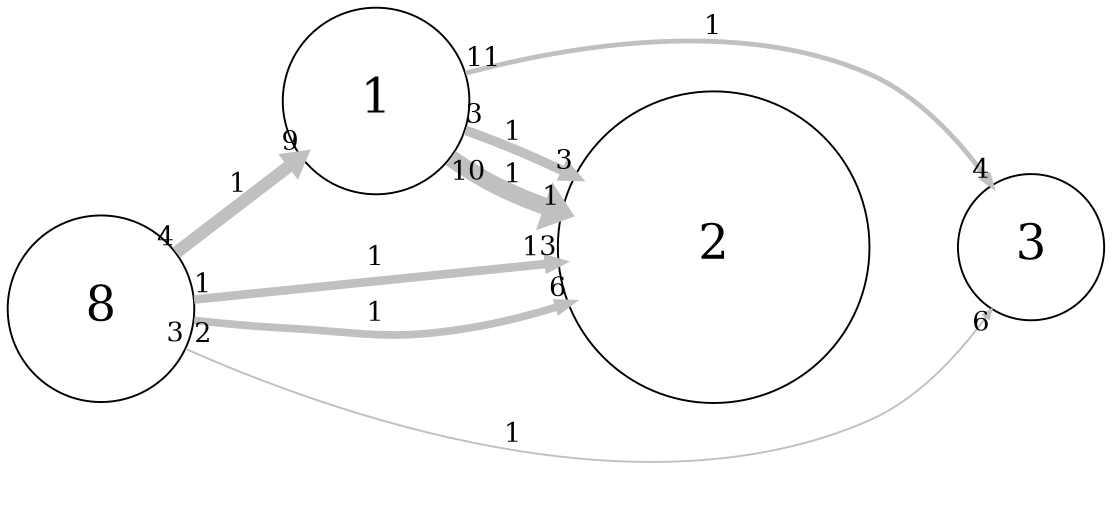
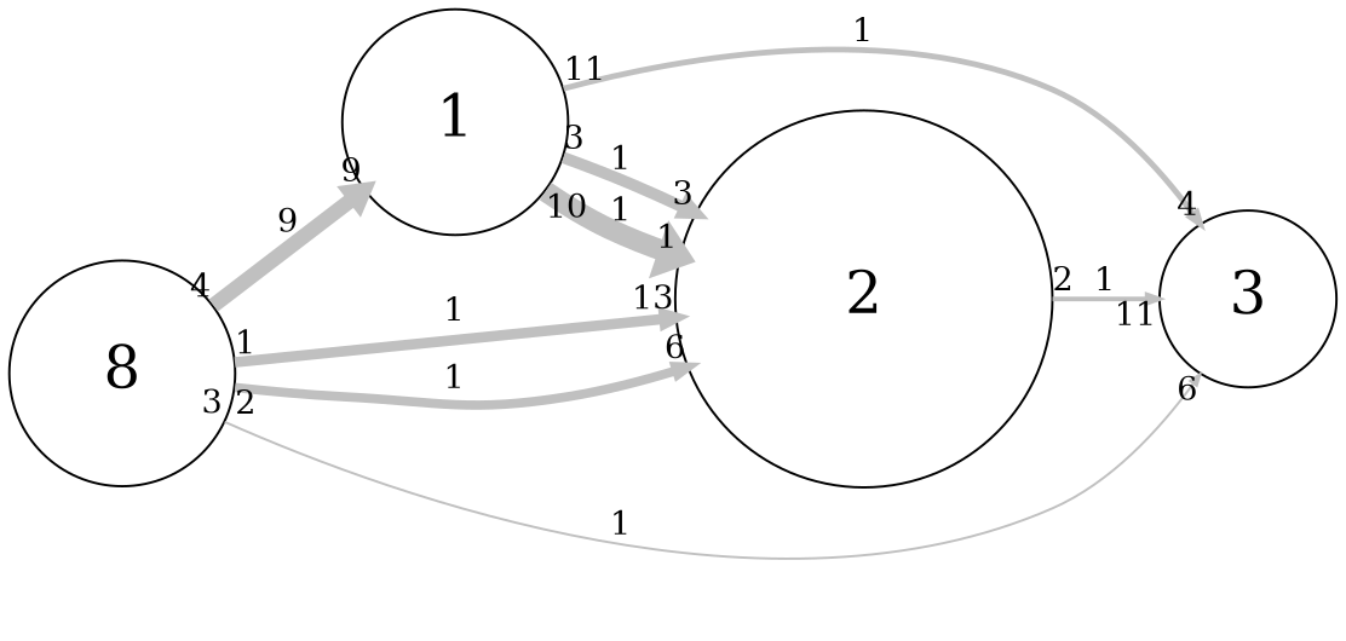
  digraph {
    rankdir=LR
    scale=1
    splines=spline
    node [fontsize=25 shape=circle]
    edge [arrowsize=0.5 capacity=1 color=grey from_pd=2 headlabel=6 splines=true taillabel=3 to_pd=5]
    n1 [height=1.35 label=1 width=1.35]
    n2 [height=2.25 label=2 width=2.25]
    n3 [height=1.05 label=3 width=1.05]
    n4 [height=1.35 label=8 width=1.35]
    n1 -> n2 [headlabel=3 label=1 penwidth=5.0 pt=11 to_pd=2]
    n1 -> n2 [from_pd=9 headlabel=1 label=1 penwidth=9.0 pt=3 taillabel=10 to_pd=0]
    n1 -> n3 [from_pd=10 headlabel=4 label=1 penwidth=2.5 pt=16 taillabel=11 to_pd=3]
-   n4 -> n1 [from_pd=3 headlabel=9 label=1 penwidth=6.5 pt=8 taillabel=4 to_pd=8]
+   n2 -> n3 [from_pd=1 headlabel=11 label=1 penwidth=2.0 pt=17 taillabel=2 to_pd=10]
+   n4 -> n1 [from_pd=3 headlabel=9 label=9 penwidth=6.5 pt=8 taillabel=4 to_pd=8]
    n4 -> n2 [from_pd=0 headlabel=13 label=1 penwidth=4.5 pt=12 taillabel=1 to_pd=12]
    n4 -> n2 [from_pd=1 label=1 penwidth=4.0 pt=13 taillabel=2]
    n4 -> n3 [label=1 penwidth=1.0 pt=19]
  }
